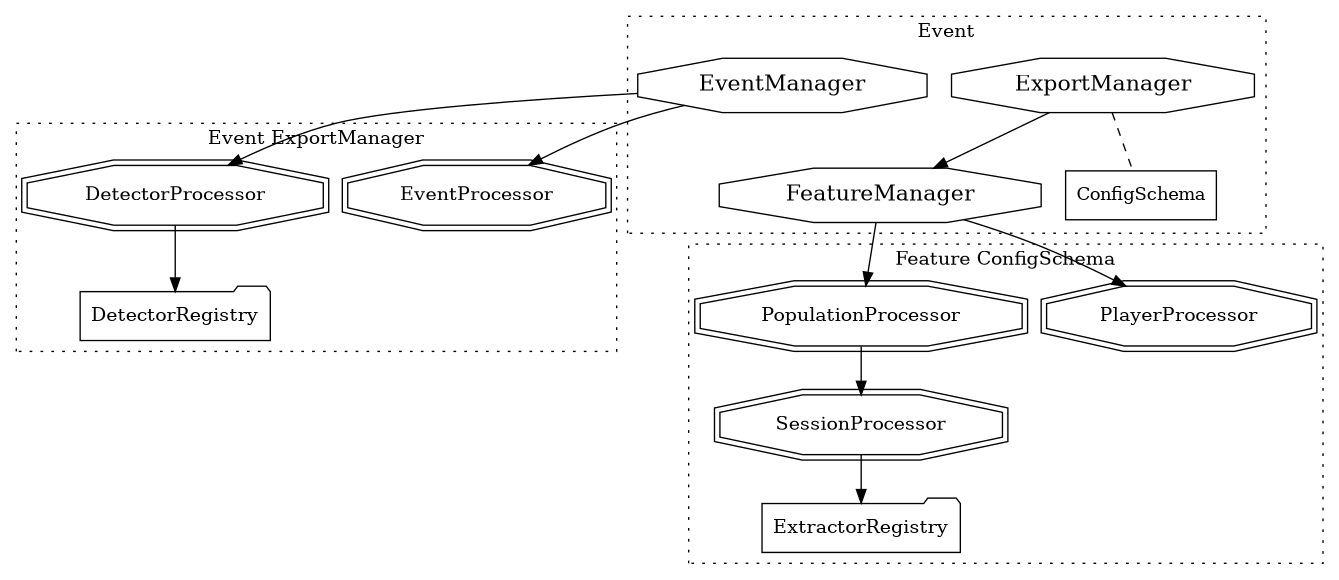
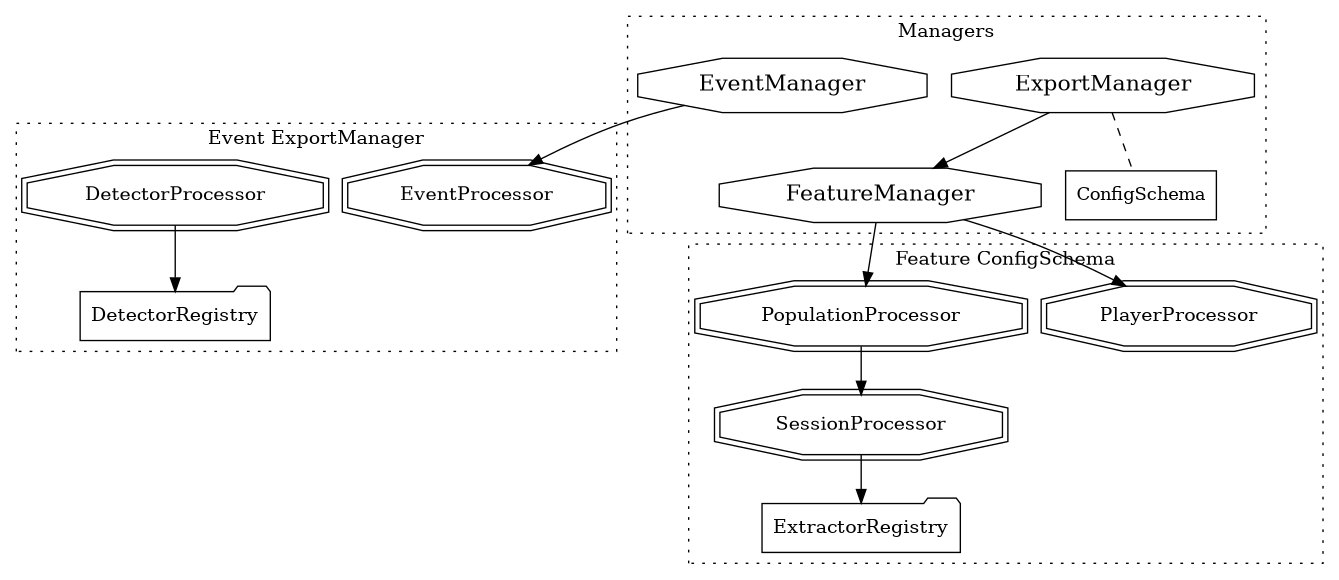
  strict digraph {
    node [shape=doubleoctagon]
    n1 [label=EventProcessor]
    n2 [label=DetectorProcessor]
    n3 [label=SessionProcessor]
    n4 [label=PlayerProcessor]
    n5 [label=PopulationProcessor]
    n6 [fontsize=16 label=ExportManager shape=octagon]
    n7 [fontsize=16 label=EventManager shape=octagon]
    n8 [fontsize=16 label=FeatureManager shape=octagon]
    n9 [label=DetectorRegistry shape=folder]
    n10 [label=ExtractorRegistry shape=folder]
    n11 [fontsize=13 label=ConfigSchema shape=box]
    subgraph sub_1 {
      n1
      n2
      n3
      n4
      n5
    }
    subgraph sub_2 {
      n6
      n7
      n8
    }
    subgraph sub_3 {
      n9
      n10
    }
    subgraph sub_4 {
      n11
    }
    subgraph cluster_5 {
-     label=Event
+     label=Managers
      style=dotted
      n6
      n11
      subgraph sub_6 {
        label=Managers
        style=dotted
        n7
        n8
      }
    }
    subgraph cluster_7 {
      label="Event ExportManager"
      style=dotted
      n1
      n2
      n9
    }
    subgraph cluster_8 {
      label="Feature ConfigSchema"
      style=dotted
      n3
      n4
      n5
      n10
    }
    n2 -> n9
    n3 -> n10
    n5 -> n3
    n6 -> n8
    n6 -> n11 [dir=none style=dashed]
    n7 -> n1
-   n7 -> n2
    n8 -> n4
    n8 -> n5
  }
